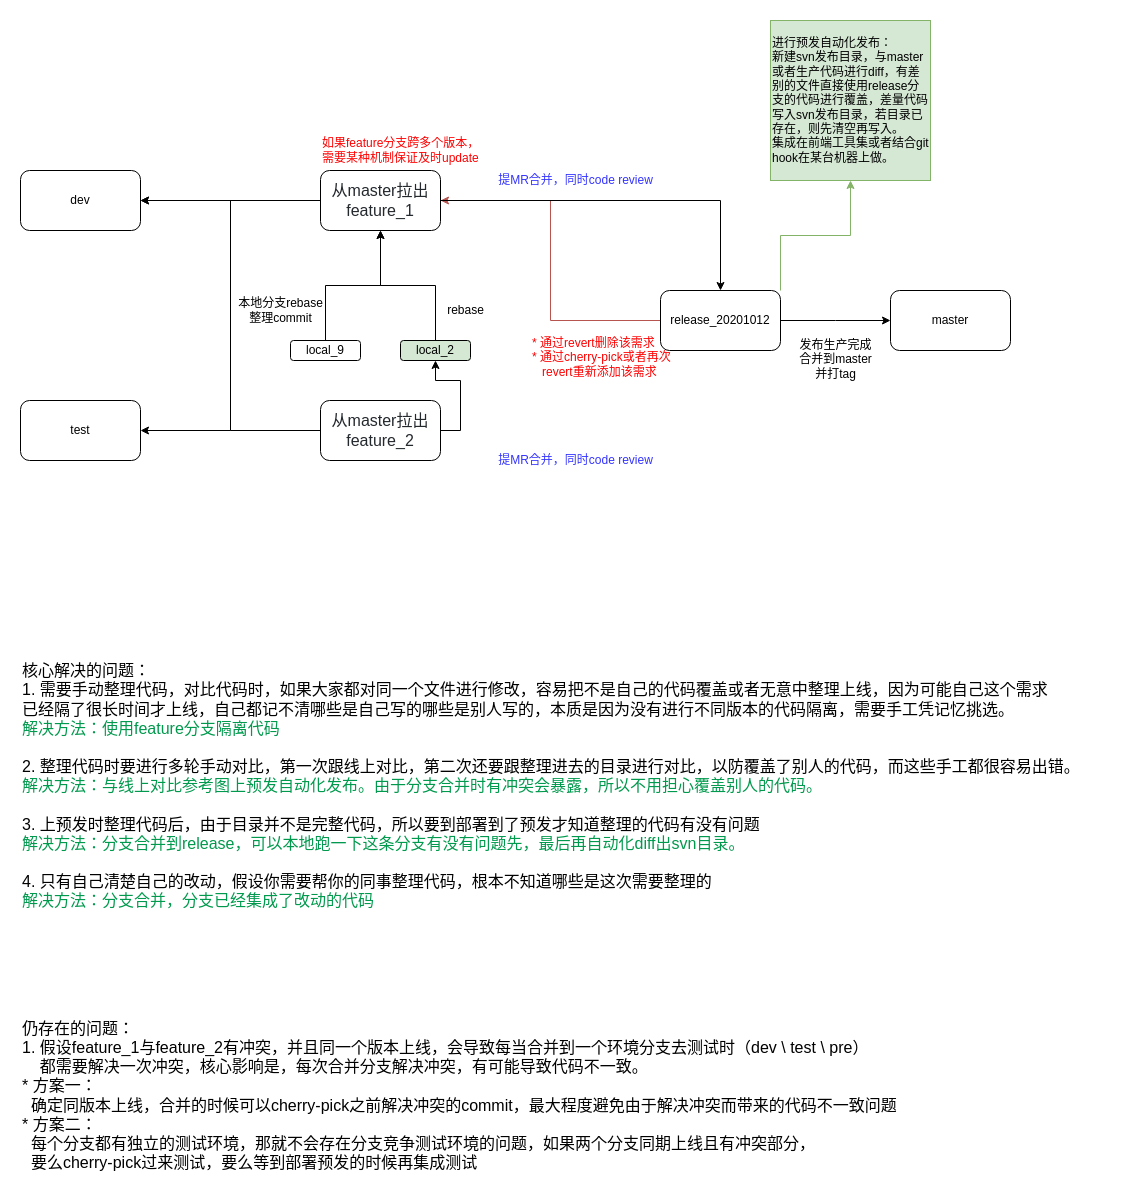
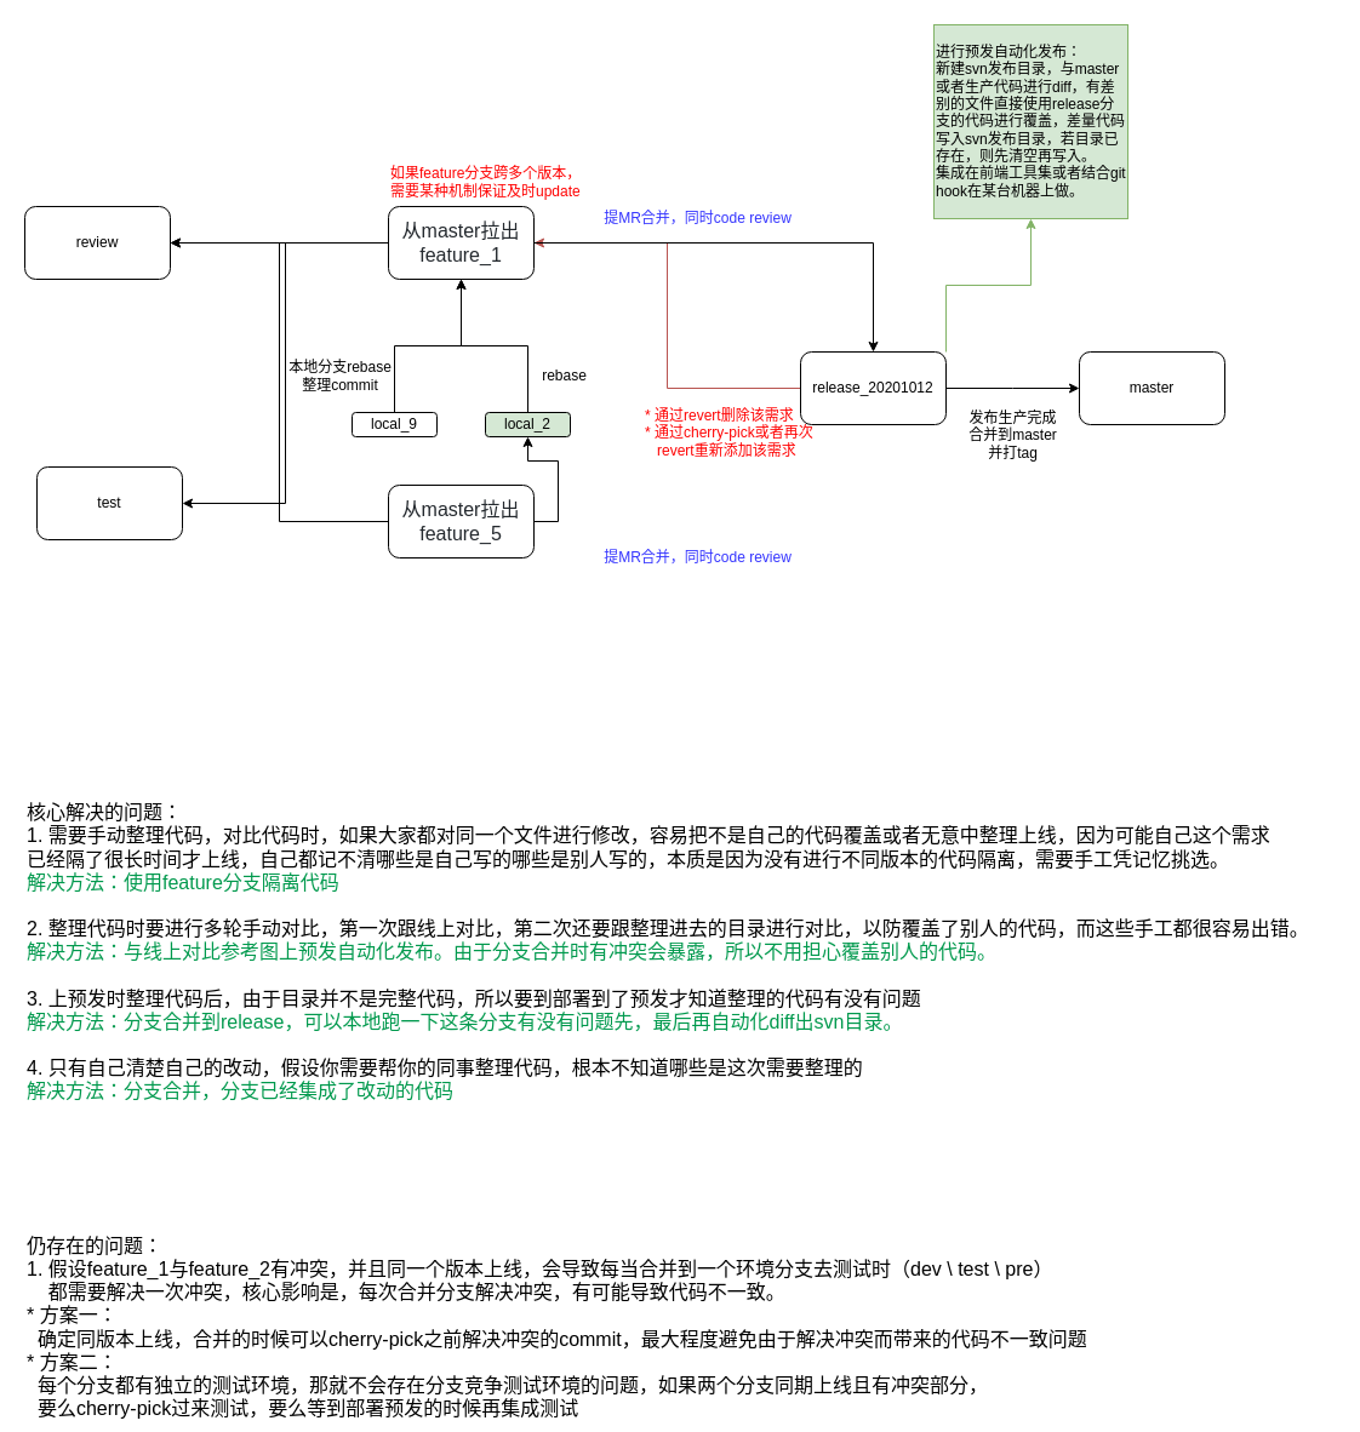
  <mxCell id="0" />
  <mxCell id="1" parent="0" />
  <mxCell id="2" value="master" style="rounded=1;whiteSpace=wrap;html=1;" vertex="1" parent="1"><mxGeometry x="890" y="290" width="120" height="60" as="geometry" /></mxCell>
  <mxCell id="3" style="edgeStyle=orthogonalEdgeStyle;rounded=0;orthogonalLoop=1;jettySize=auto;html=1;exitX=1;exitY=0.5;exitDx=0;exitDy=0;" edge="1" parent="1" source="6"><mxGeometry relative="1" as="geometry"><mxPoint x="890" y="320" as="targetPoint" /></mxGeometry></mxCell>
  <mxCell id="4" style="edgeStyle=orthogonalEdgeStyle;rounded=0;orthogonalLoop=1;jettySize=auto;html=1;entryX=1;entryY=0.5;entryDx=0;entryDy=0;fillColor=#f8cecc;strokeColor=#b85450;" edge="1" parent="1" source="6" target="12"><mxGeometry relative="1" as="geometry" /></mxCell>
  <mxCell id="5" style="edgeStyle=orthogonalEdgeStyle;rounded=0;orthogonalLoop=1;jettySize=auto;html=1;exitX=1;exitY=0;exitDx=0;exitDy=0;fillColor=#d5e8d4;strokeColor=#82b366;" edge="1" parent="1" source="6" target="25"><mxGeometry relative="1" as="geometry" /></mxCell>
  <mxCell id="6" value="release_20201012" style="rounded=1;whiteSpace=wrap;html=1;" vertex="1" parent="1"><mxGeometry x="660" y="290" width="120" height="60" as="geometry" /></mxCell>
- <mxCell id="7" value="test" style="rounded=1;whiteSpace=wrap;html=1;" vertex="1" parent="1"><mxGeometry x="20" y="400" width="120" height="60" as="geometry" /></mxCell>
- <mxCell id="8" value="dev" style="rounded=1;whiteSpace=wrap;html=1;" vertex="1" parent="1"><mxGeometry x="20" y="170" width="120" height="60" as="geometry" /></mxCell>
+ <mxCell id="7" value="test" style="rounded=1;whiteSpace=wrap;html=1;" vertex="1" parent="1"><mxGeometry x="30" y="385" width="120" height="60" as="geometry" /></mxCell>
+ <mxCell id="8" value="review" style="rounded=1;whiteSpace=wrap;html=1;" vertex="1" parent="1"><mxGeometry x="20" y="170" width="120" height="60" as="geometry" /></mxCell>
  <mxCell id="9" style="edgeStyle=orthogonalEdgeStyle;rounded=0;orthogonalLoop=1;jettySize=auto;html=1;entryX=1;entryY=0.5;entryDx=0;entryDy=0;" edge="1" parent="1" source="12" target="8"><mxGeometry relative="1" as="geometry" /></mxCell>
  <mxCell id="10" style="edgeStyle=orthogonalEdgeStyle;rounded=0;orthogonalLoop=1;jettySize=auto;html=1;exitX=0;exitY=0.5;exitDx=0;exitDy=0;entryX=1;entryY=0.5;entryDx=0;entryDy=0;" edge="1" parent="1" source="12" target="7"><mxGeometry relative="1" as="geometry" /></mxCell>
  <mxCell id="11" style="edgeStyle=orthogonalEdgeStyle;rounded=0;orthogonalLoop=1;jettySize=auto;html=1;exitX=1;exitY=0.5;exitDx=0;exitDy=0;entryX=0.5;entryY=0;entryDx=0;entryDy=0;" edge="1" parent="1" source="12" target="6"><mxGeometry relative="1" as="geometry"><Array as="points"><mxPoint x="720" y="200" /></Array></mxGeometry></mxCell>
  <mxCell id="12" value="&lt;span style=&quot;color: rgb(36 , 41 , 46) ; font-family: , , &amp;#34;segoe ui&amp;#34; , &amp;#34;helvetica&amp;#34; , &amp;#34;arial&amp;#34; , sans-serif , &amp;#34;apple color emoji&amp;#34; , &amp;#34;segoe ui emoji&amp;#34; ; font-size: 16px ; text-align: left ; background-color: rgb(255 , 255 , 255)&quot;&gt;从master拉出feature_1&lt;/span&gt;" style="rounded=1;whiteSpace=wrap;html=1;" vertex="1" parent="1"><mxGeometry x="320" y="170" width="120" height="60" as="geometry" /></mxCell>
  <mxCell id="13" style="edgeStyle=orthogonalEdgeStyle;rounded=0;orthogonalLoop=1;jettySize=auto;html=1;exitX=0;exitY=0.5;exitDx=0;exitDy=0;entryX=1;entryY=0.5;entryDx=0;entryDy=0;" edge="1" parent="1" source="15" target="8"><mxGeometry relative="1" as="geometry"><mxPoint x="225" y="170" as="targetPoint" /></mxGeometry></mxCell>
  <mxCell id="14" style="edgeStyle=orthogonalEdgeStyle;rounded=0;orthogonalLoop=1;jettySize=auto;html=1;exitX=1;exitY=0.5;exitDx=0;exitDy=0;" edge="1" parent="1" source="15" target="19"><mxGeometry relative="1" as="geometry" /></mxCell>
- <mxCell id="15" value="&lt;span style=&quot;color: rgb(36 , 41 , 46) ; font-size: 16px ; text-align: left ; background-color: rgb(255 , 255 , 255)&quot;&gt;从master拉出&lt;/span&gt;&lt;span style=&quot;color: rgb(36 , 41 , 46) ; font-family: , , &amp;#34;segoe ui&amp;#34; , &amp;#34;helvetica&amp;#34; , &amp;#34;arial&amp;#34; , sans-serif , &amp;#34;apple color emoji&amp;#34; , &amp;#34;segoe ui emoji&amp;#34; ; font-size: 16px ; text-align: left ; background-color: rgb(255 , 255 , 255)&quot;&gt;feature_2&lt;/span&gt;" style="rounded=1;whiteSpace=wrap;html=1;" vertex="1" parent="1"><mxGeometry x="320" y="400" width="120" height="60" as="geometry" /></mxCell>
+ <mxCell id="15" value="&lt;span style=&quot;color: rgb(36 , 41 , 46) ; font-size: 16px ; text-align: left ; background-color: rgb(255 , 255 , 255)&quot;&gt;从master拉出&lt;/span&gt;&lt;span style=&quot;color: rgb(36 , 41 , 46) ; font-family: , , &amp;#34;segoe ui&amp;#34; , &amp;#34;helvetica&amp;#34; , &amp;#34;arial&amp;#34; , sans-serif , &amp;#34;apple color emoji&amp;#34; , &amp;#34;segoe ui emoji&amp;#34; ; font-size: 16px ; text-align: left ; background-color: rgb(255 , 255 , 255)&quot;&gt;feature_5&lt;/span&gt;" style="rounded=1;whiteSpace=wrap;html=1;" vertex="1" parent="1"><mxGeometry x="320" y="400" width="120" height="60" as="geometry" /></mxCell>
  <mxCell id="16" value="" style="edgeStyle=orthogonalEdgeStyle;rounded=0;orthogonalLoop=1;jettySize=auto;html=1;" edge="1" parent="1" source="17" target="12"><mxGeometry relative="1" as="geometry" /></mxCell>
  <mxCell id="17" value="local_9" style="rounded=1;whiteSpace=wrap;html=1;" vertex="1" parent="1"><mxGeometry x="290" y="340" width="70" height="20" as="geometry" /></mxCell>
  <mxCell id="18" value="" style="edgeStyle=orthogonalEdgeStyle;rounded=0;orthogonalLoop=1;jettySize=auto;html=1;" edge="1" parent="1" source="19" target="12"><mxGeometry relative="1" as="geometry" /></mxCell>
  <mxCell id="19" value="local_2" style="rounded=1;whiteSpace=wrap;html=1;fillColor=#d5e8d4;" vertex="1" parent="1"><mxGeometry x="400" y="340" width="70" height="20" as="geometry" /></mxCell>
  <mxCell id="20" value="本地分支rebase&lt;br&gt;整理commit" style="text;html=1;align=center;verticalAlign=middle;resizable=0;points=[];autosize=1;" vertex="1" parent="1"><mxGeometry x="230" y="295" width="100" height="30" as="geometry" /></mxCell>
  <mxCell id="21" value="rebase" style="text;html=1;align=center;verticalAlign=middle;resizable=0;points=[];autosize=1;" vertex="1" parent="1"><mxGeometry x="440" y="300" width="50" height="20" as="geometry" /></mxCell>
  <mxCell id="22" value="&lt;font color=&quot;#ff0000&quot;&gt;* 通过&lt;span&gt;revert删除该需求&lt;br&gt;* 通过cherry-pick或者再次&lt;br&gt;&amp;nbsp; &amp;nbsp;revert重新添加该需求&lt;br&gt;&amp;nbsp;&lt;/span&gt;&lt;/font&gt;" style="text;html=1;align=left;verticalAlign=middle;resizable=0;points=[];autosize=1;" vertex="1" parent="1"><mxGeometry x="530" y="334" width="150" height="60" as="geometry" /></mxCell>
  <mxCell id="23" value="&lt;font color=&quot;#3333ff&quot;&gt;提MR合并，同时code review&lt;/font&gt;" style="text;html=1;align=center;verticalAlign=middle;resizable=0;points=[];autosize=1;" vertex="1" parent="1"><mxGeometry x="490" y="170" width="170" height="20" as="geometry" /></mxCell>
  <mxCell id="24" value="&lt;font color=&quot;#3333ff&quot;&gt;提MR合并，同时code review&lt;/font&gt;" style="text;html=1;align=center;verticalAlign=middle;resizable=0;points=[];autosize=1;" vertex="1" parent="1"><mxGeometry x="490" y="450" width="170" height="20" as="geometry" /></mxCell>
  <mxCell id="25" value="进行预发自动化发布：&lt;br&gt;新建svn发布目录，与master或者生产代码进行diff，有差别的文件直接使用release分支的代码进行覆盖，差量代码写入svn发布目录，若目录已存在，则先清空再写入。&lt;br&gt;集成在前端工具集或者结合git hook在某台机器上做。" style="whiteSpace=wrap;html=1;aspect=fixed;align=left;fillColor=#d5e8d4;strokeColor=#82b366;" vertex="1" parent="1"><mxGeometry x="770" y="20" width="160" height="160" as="geometry" /></mxCell>
  <mxCell id="26" value="发布生产完成&lt;br&gt;合并到master&lt;br&gt;并打tag" style="text;html=1;align=center;verticalAlign=middle;resizable=0;points=[];autosize=1;" vertex="1" parent="1"><mxGeometry x="790" y="334" width="90" height="50" as="geometry" /></mxCell>
  <mxCell id="27" value="&lt;font style=&quot;font-size: 16px&quot;&gt;仍存在的问题：&lt;br&gt;1. 假设feature_1与feature_2有冲突，并且同一个版本上线，会导致每当合并到一个环境分支去测试时（dev \ test \ pre）&lt;br&gt;&amp;nbsp; &amp;nbsp; 都需要解决一次冲突，核心影响是，每次合并分支解决冲突，有可能导致代码不一致。&lt;br&gt;* 方案一：&lt;br&gt;&amp;nbsp; 确定同版本上线，合并的时候可以cherry-pick之前解决冲突的commit，最大程度避免由于解决冲突而带来的代码不一致问题&lt;br&gt;* 方案二：&lt;br&gt;&amp;nbsp; 每个分支都有独立的测试环境，那就不会存在分支竞争测试环境的问题，如果两个分支同期上线且有冲突部分，&lt;br&gt;&amp;nbsp; 要么cherry-pick过来测试，要么等到部署预发的时候再集成测试&lt;/font&gt;" style="text;html=1;align=left;verticalAlign=middle;resizable=0;points=[];autosize=1;" vertex="1" parent="1"><mxGeometry x="20" y="1030" width="890" height="130" as="geometry" /></mxCell>
  <mxCell id="28" value="&lt;font style=&quot;font-size: 16px&quot;&gt;核心解决的问题：&lt;br&gt;1.&amp;nbsp;需要手动整理代码，对比代码时，如果大家都对同一个文件进行修改，容易把不是自己的代码覆盖或者无意中整理上线，因为可能自己这个需求&lt;br&gt;已经隔了很长时间才上线，&lt;span&gt;自己都记不清哪些是自己写的哪些是别人写的，本质是因为没有进行不同版本的代码隔离，需要手工凭记忆挑选。&amp;nbsp;&lt;/span&gt;&lt;br&gt;&lt;/font&gt;&lt;div style=&quot;font-size: 16px&quot;&gt;&lt;font style=&quot;font-size: 16px&quot;&gt;&lt;font color=&quot;#00994d&quot; style=&quot;font-size: 16px&quot;&gt;解决方法：使用feature分支隔离代码&lt;/font&gt;&lt;br&gt;&lt;br&gt;&lt;/font&gt;&lt;/div&gt;&lt;div style=&quot;font-size: 16px&quot;&gt;&lt;font style=&quot;font-size: 16px&quot;&gt;2.&amp;nbsp;&lt;span&gt;整理代码时要进行多轮手动对比，第一次跟线上对比，第二次还要跟整理进去的目录进行对比，以防覆盖了别人的代码，而这些手工都很容易出错。&amp;nbsp;&lt;br&gt;&lt;/span&gt;&lt;span style=&quot;color: rgb(0 , 153 , 77)&quot;&gt;解决方法：与线上对比参考图上预发自动化发布。由于分支合并时有冲突会暴露，所以不用担心覆盖别人的代码。&lt;/span&gt;&lt;span&gt;&lt;br&gt;&lt;/span&gt;&lt;/font&gt;&lt;/div&gt;&lt;div style=&quot;font-size: 16px&quot;&gt;&lt;span style=&quot;color: rgb(0 , 153 , 77)&quot;&gt;&lt;font style=&quot;font-size: 16px&quot;&gt;&lt;br&gt;&lt;/font&gt;&lt;/span&gt;&lt;/div&gt;&lt;div style=&quot;font-size: 16px&quot;&gt;&lt;font style=&quot;font-size: 16px&quot;&gt;3.&amp;nbsp;&lt;span&gt;上预发时整理代码后，由于目录并不是完整代码，所以要到部署到了预发才知道整理的代码有没有问题&lt;/span&gt;&lt;/font&gt;&lt;/div&gt;&lt;div style=&quot;font-size: 16px&quot;&gt;&lt;font color=&quot;#00994d&quot; style=&quot;font-size: 16px&quot;&gt;&lt;span&gt;解决方法：&lt;/span&gt;&lt;span&gt;分支合并到release，可以本地跑一下这条分支有没有问题先，最后再自动化diff出svn目录。&lt;/span&gt;&lt;/font&gt;&lt;/div&gt;&lt;div style=&quot;font-size: 16px&quot;&gt;&lt;span&gt;&lt;font style=&quot;font-size: 16px&quot;&gt;&lt;br&gt;&lt;/font&gt;&lt;/span&gt;&lt;/div&gt;&lt;div style=&quot;font-size: 16px&quot;&gt;&lt;font style=&quot;font-size: 16px&quot;&gt;&lt;span&gt;4.&amp;nbsp;&lt;/span&gt;&lt;span&gt;只有自己清楚自己的改动，假设你需要帮你的同事整理代码，根本不知道哪些是这次需要整理的&amp;nbsp;&lt;/span&gt;&lt;/font&gt;&lt;/div&gt;&lt;div style=&quot;font-size: 16px&quot;&gt;&lt;font style=&quot;font-size: 16px&quot;&gt;&lt;span&gt;&lt;font color=&quot;#00994d&quot; style=&quot;font-size: 16px&quot;&gt;解决方法：分支合并，分支已经集成了改动的代码&lt;/font&gt;&lt;br&gt;&lt;/span&gt;&lt;span&gt;&amp;nbsp;&lt;/span&gt;&lt;/font&gt;&lt;/div&gt;" style="text;html=1;align=left;verticalAlign=middle;resizable=0;points=[];autosize=1;" vertex="1" parent="1"><mxGeometry x="20" y="695" width="1080" height="200" as="geometry" /></mxCell>
  <mxCell id="29" value="&lt;font color=&quot;#ff0000&quot;&gt;如果feature分支跨多个版本，&lt;br&gt;需要某种机制保证及时update&lt;/font&gt;" style="text;html=1;align=left;verticalAlign=middle;resizable=0;points=[];autosize=1;" vertex="1" parent="1"><mxGeometry x="320" y="135" width="170" height="30" as="geometry" /></mxCell>
